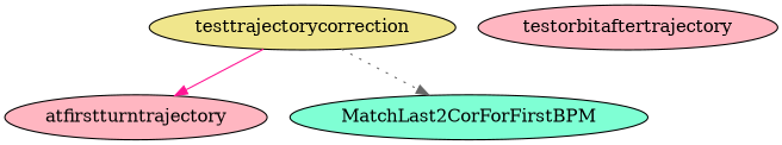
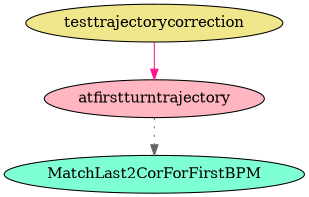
  digraph {
    node [fillcolor=lightpink style=filled]
    atfirstturntrajectory
    MatchLast2CorForFirstBPM [fillcolor=aquamarine]
    testtrajectorycorrection [fillcolor=khaki]
-   testorbitaftertrajectory
-   testtrajectorycorrection -> MatchLast2CorForFirstBPM [color=gray40 style=dotted]
+   atfirstturntrajectory -> MatchLast2CorForFirstBPM [color=gray40 style=dotted]
    testtrajectorycorrection -> atfirstturntrajectory [color=deeppink style=solid]
  }
